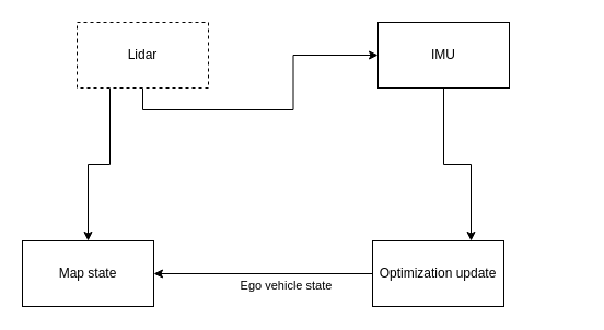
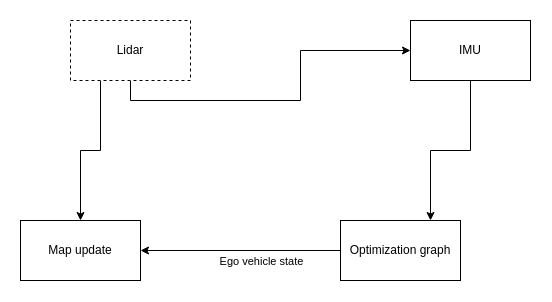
  <mxCell id="0" />
  <mxCell id="1" parent="0" />
  <mxCell id="2" style="edgeStyle=orthogonalEdgeStyle;rounded=0;orthogonalLoop=1;jettySize=auto;html=1;exitX=0.5;exitY=1;exitDx=0;exitDy=0;entryX=0.75;entryY=0;entryDx=0;entryDy=0;" edge="1" parent="1" source="3" target="9"><mxGeometry relative="1" as="geometry" /></mxCell>
- <mxCell id="3" value="IMU" style="rounded=0;whiteSpace=wrap;html=1;" vertex="1" parent="1"><mxGeometry x="345" y="20" width="120" height="60" as="geometry" /></mxCell>
+ <mxCell id="3" value="IMU" style="rounded=0;whiteSpace=wrap;html=1;" vertex="1" parent="1"><mxGeometry x="410" y="20" width="120" height="60" as="geometry" /></mxCell>
  <mxCell id="4" style="edgeStyle=orthogonalEdgeStyle;rounded=0;orthogonalLoop=1;jettySize=auto;html=1;exitX=0.5;exitY=1;exitDx=0;exitDy=0;" edge="1" parent="1" source="6" target="3"><mxGeometry relative="1" as="geometry" /></mxCell>
  <mxCell id="5" style="edgeStyle=orthogonalEdgeStyle;rounded=0;orthogonalLoop=1;jettySize=auto;html=1;exitX=0.25;exitY=1;exitDx=0;exitDy=0;entryX=0.5;entryY=0;entryDx=0;entryDy=0;" edge="1" parent="1" source="6" target="10"><mxGeometry relative="1" as="geometry" /></mxCell>
  <mxCell id="6" value="Lidar" style="rounded=0;whiteSpace=wrap;html=1;dashed=1;" vertex="1" parent="1"><mxGeometry x="70" y="20" width="120" height="60" as="geometry" /></mxCell>
  <mxCell id="7" style="edgeStyle=orthogonalEdgeStyle;rounded=0;orthogonalLoop=1;jettySize=auto;html=1;" edge="1" parent="1" source="9" target="10"><mxGeometry relative="1" as="geometry" /></mxCell>
  <mxCell id="8" value="Ego vehicle state" style="edgeLabel;html=1;align=center;verticalAlign=middle;resizable=0;points=[];" vertex="1" connectable="0" parent="7"><mxGeometry x="-0.28" relative="1" as="geometry"><mxPoint x="-8" y="10" as="offset" /></mxGeometry></mxCell>
- <mxCell id="9" value="Optimization update" style="rounded=0;whiteSpace=wrap;html=1;" vertex="1" parent="1"><mxGeometry x="340" y="220" width="120" height="60" as="geometry" /></mxCell>
- <mxCell id="10" value="Map state" style="rounded=0;whiteSpace=wrap;html=1;" vertex="1" parent="1"><mxGeometry x="20" y="220" width="120" height="60" as="geometry" /></mxCell>
+ <mxCell id="9" value="Optimization graph" style="rounded=0;whiteSpace=wrap;html=1;" vertex="1" parent="1"><mxGeometry x="340" y="220" width="120" height="60" as="geometry" /></mxCell>
+ <mxCell id="10" value="Map update" style="rounded=0;whiteSpace=wrap;html=1;" vertex="1" parent="1"><mxGeometry x="20" y="220" width="120" height="60" as="geometry" /></mxCell>
